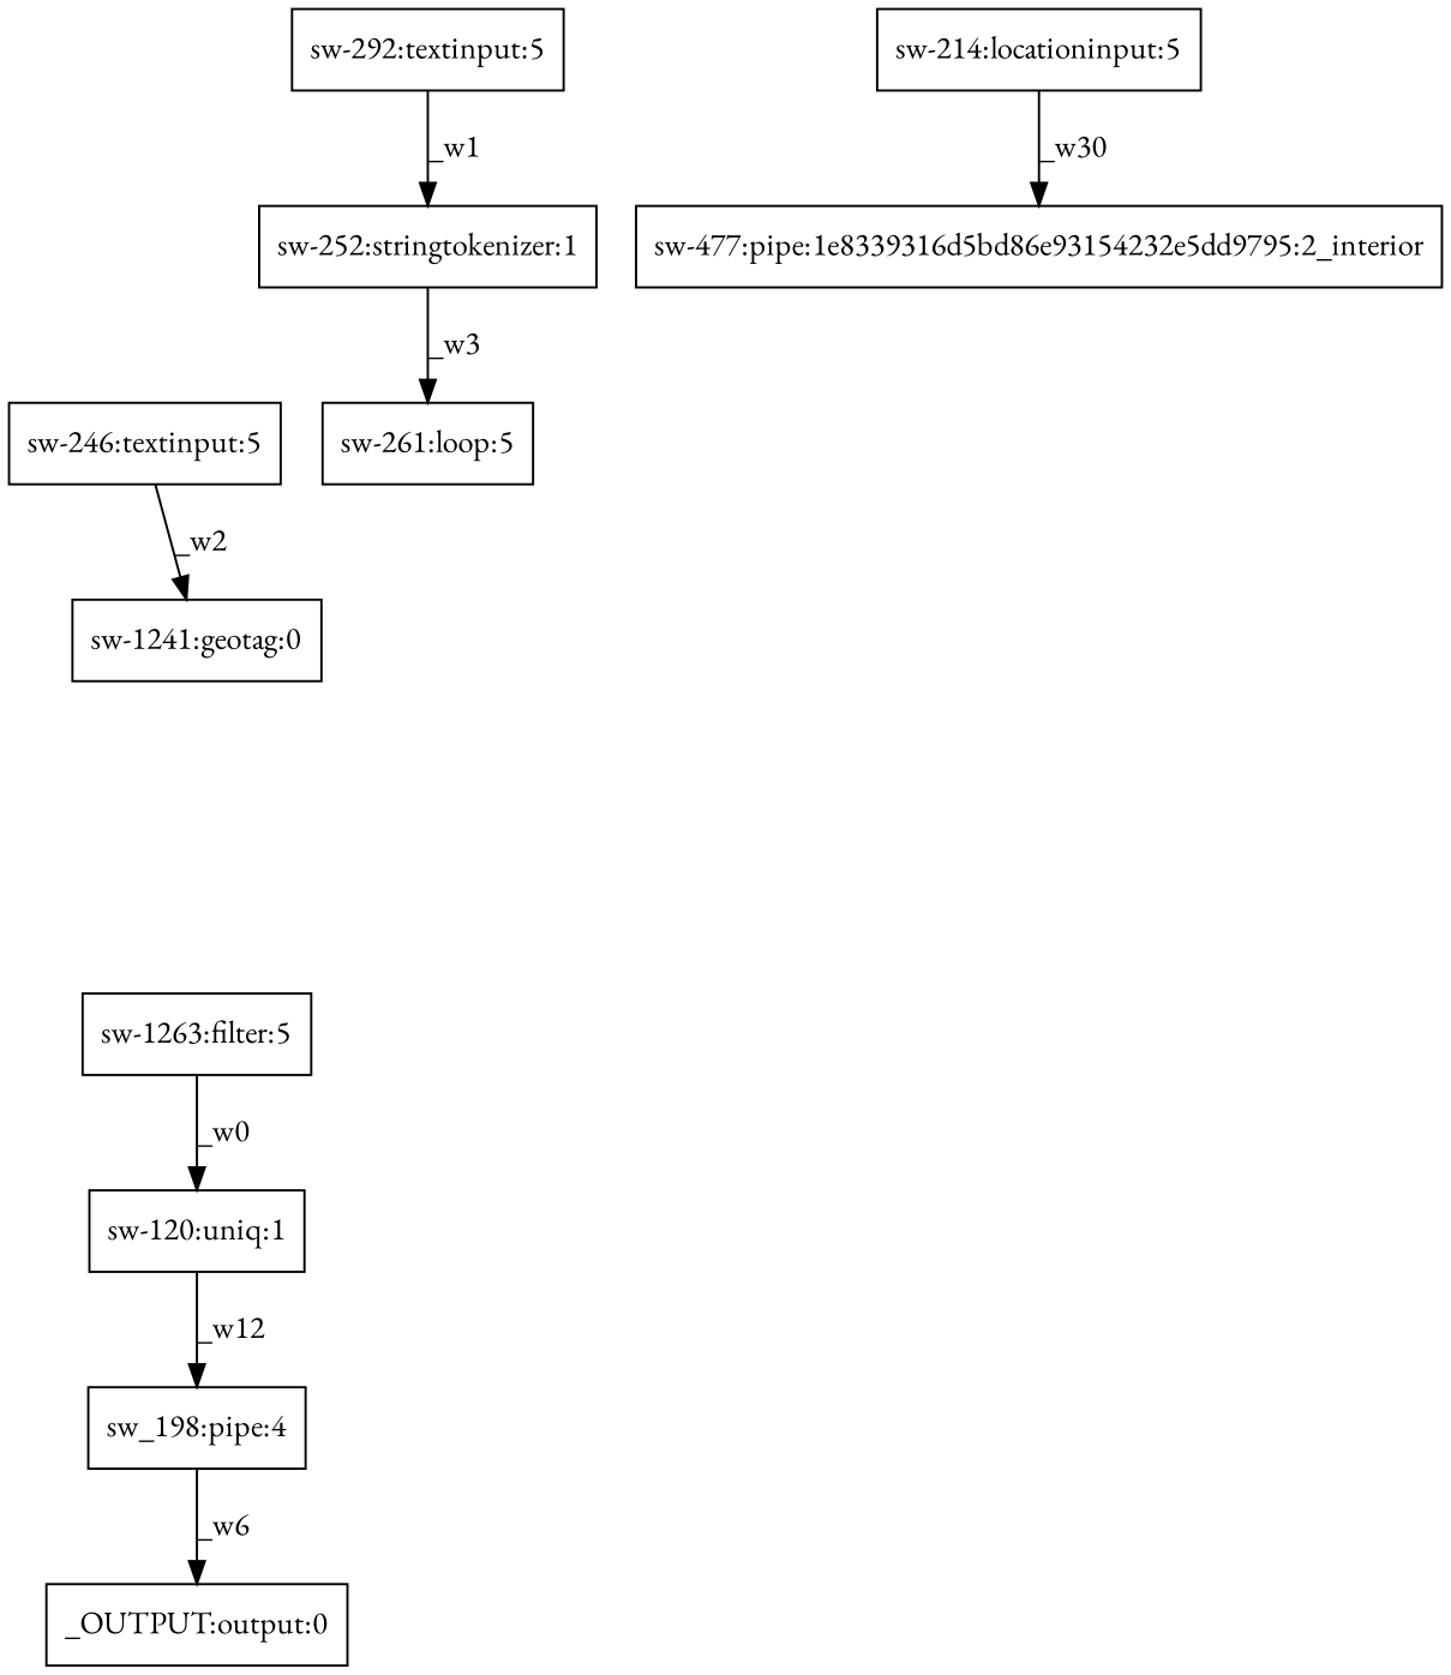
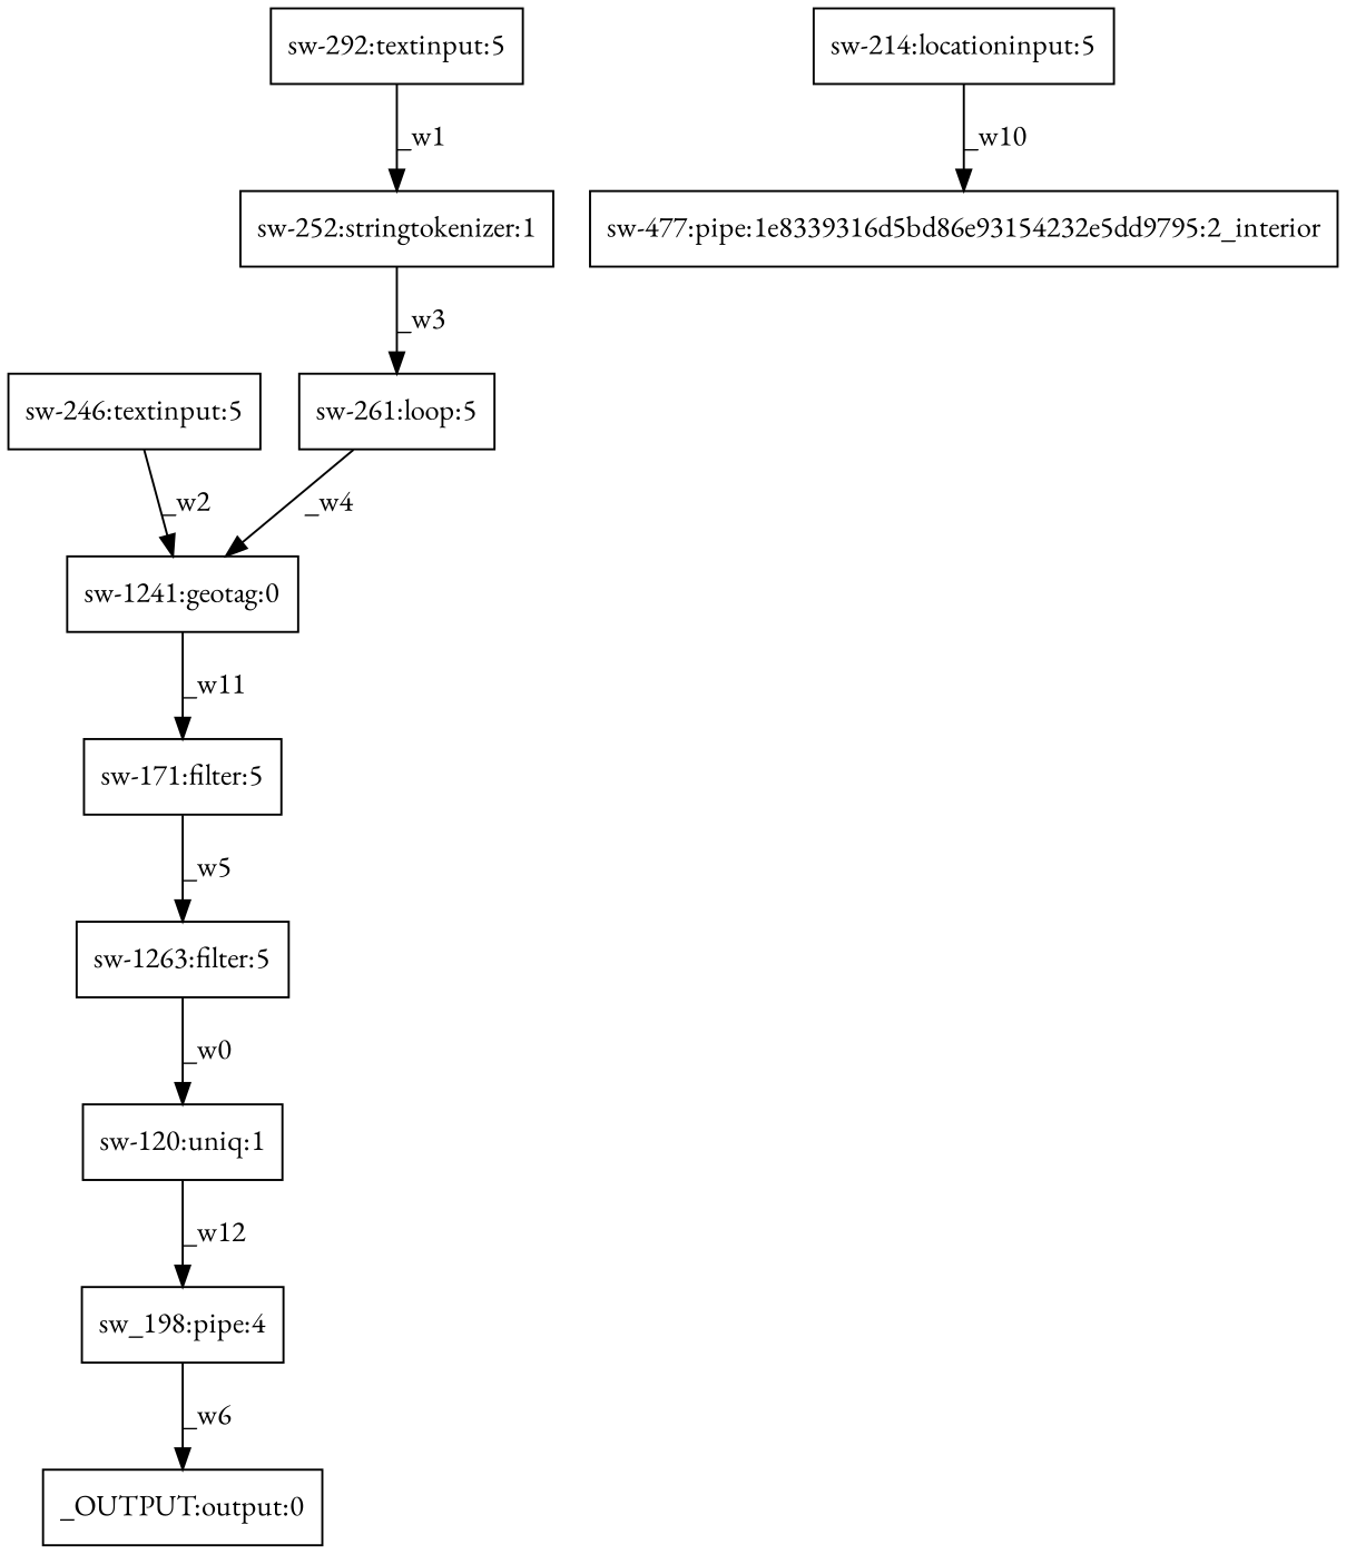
  digraph {
    fontname="EB Garamond"
    node [fontname="EB Garamond" shape=box]
    edge [fontname="EB Garamond"]
    n1 [label="sw-1241:geotag:0"]
+   n2 [label="sw-171:filter:5"]
    n3 [label="sw-1263:filter:5"]
    n4 [label="sw-246:textinput:5"]
    n5 [label="sw-120:uniq:1"]
    n6 [label="_OUTPUT:output:0"]
    n7 [label="sw-214:locationinput:5"]
    n8 [label="sw-477:pipe:1e8339316d5bd86e93154232e5dd9795:2_interior"]
    n9 [label="sw_198:pipe:4"]
    n10 [label="sw-292:textinput:5"]
    n11 [label="sw-252:stringtokenizer:1"]
    n12 [label="sw-261:loop:5"]
+   n1 -> n2 [label=_w11]
+   n2 -> n3 [label=_w5]
    n3 -> n5 [label=_w0]
    n4 -> n1 [label=_w2]
    n5 -> n9 [label=_w12]
-   n7 -> n8 [label=_w30]
+   n7 -> n8 [label=_w10]
    n9 -> n6 [label=_w6]
    n10 -> n11 [label=_w1]
    n11 -> n12 [label=_w3]
+   n12 -> n1 [label=_w4]
  }
